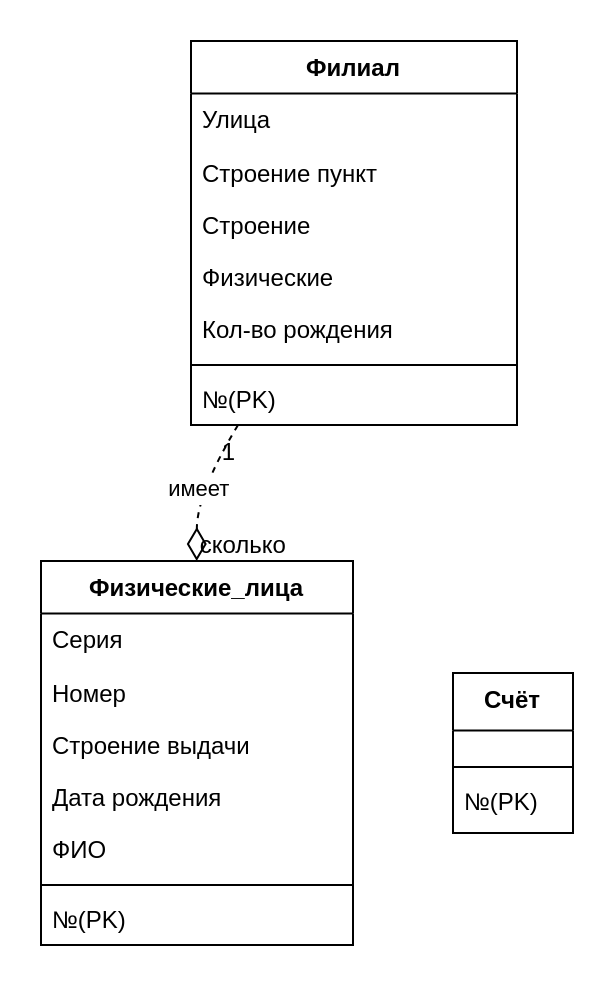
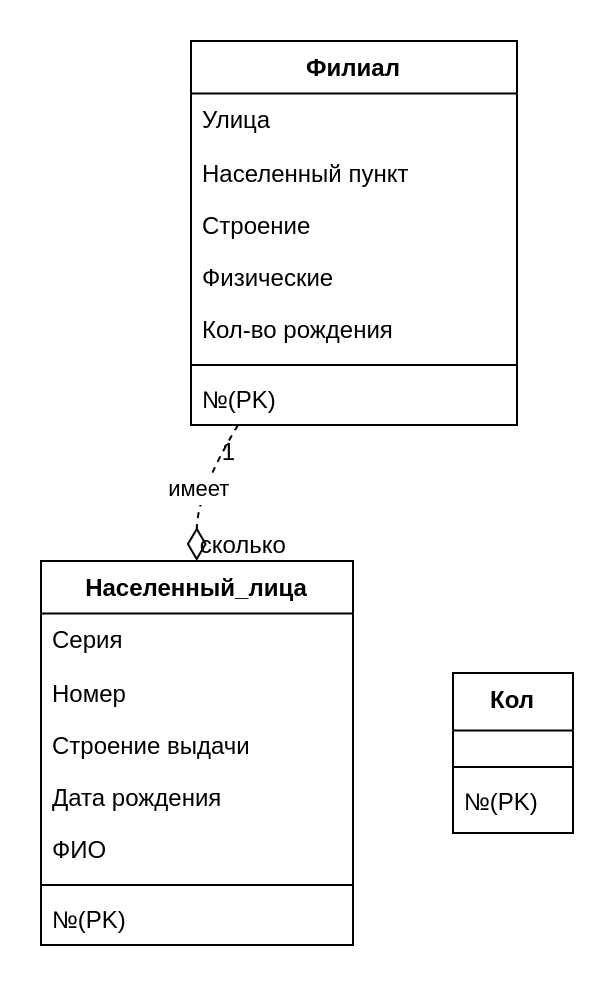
  <mxCell id="0" />
  <mxCell id="1" parent="0" />
  <mxCell id="2" value="Филиал" style="swimlane;fontStyle=1;align=center;verticalAlign=top;childLayout=stackLayout;horizontal=1;startSize=26.257;horizontalStack=0;resizeParent=1;resizeParentMax=0;resizeLast=0;collapsible=0;marginBottom=0;" vertex="1" parent="1"><mxGeometry x="95" y="20" width="163" height="192" as="geometry" /></mxCell>
  <mxCell id="3" value="Улица" style="text;strokeColor=none;fillColor=none;align=left;verticalAlign=top;spacingLeft=4;spacingRight=4;overflow=hidden;rotatable=0;points=[[0,0.5],[1,0.5]];portConstraint=eastwest;" vertex="1" parent="2"><mxGeometry y="26" width="163" height="26" as="geometry" /></mxCell>
- <mxCell id="4" value="Строение пункт" style="text;strokeColor=none;fillColor=none;align=left;verticalAlign=top;spacingLeft=4;spacingRight=4;overflow=hidden;rotatable=0;points=[[0,0.5],[1,0.5]];portConstraint=eastwest;" vertex="1" parent="2"><mxGeometry y="53" width="163" height="26" as="geometry" /></mxCell>
+ <mxCell id="4" value="Населенный пункт" style="text;strokeColor=none;fillColor=none;align=left;verticalAlign=top;spacingLeft=4;spacingRight=4;overflow=hidden;rotatable=0;points=[[0,0.5],[1,0.5]];portConstraint=eastwest;" vertex="1" parent="2"><mxGeometry y="53" width="163" height="26" as="geometry" /></mxCell>
  <mxCell id="5" value="Строение" style="text;strokeColor=none;fillColor=none;align=left;verticalAlign=top;spacingLeft=4;spacingRight=4;overflow=hidden;rotatable=0;points=[[0,0.5],[1,0.5]];portConstraint=eastwest;" vertex="1" parent="2"><mxGeometry y="79" width="163" height="26" as="geometry" /></mxCell>
  <mxCell id="6" value="Физические" style="text;strokeColor=none;fillColor=none;align=left;verticalAlign=top;spacingLeft=4;spacingRight=4;overflow=hidden;rotatable=0;points=[[0,0.5],[1,0.5]];portConstraint=eastwest;" vertex="1" parent="2"><mxGeometry y="105" width="163" height="26" as="geometry" /></mxCell>
  <mxCell id="7" value="Кол-во рождения" style="text;strokeColor=none;fillColor=none;align=left;verticalAlign=top;spacingLeft=4;spacingRight=4;overflow=hidden;rotatable=0;points=[[0,0.5],[1,0.5]];portConstraint=eastwest;" vertex="1" parent="2"><mxGeometry y="131" width="163" height="26" as="geometry" /></mxCell>
  <mxCell id="8" style="line;strokeWidth=1;fillColor=none;align=left;verticalAlign=middle;spacingTop=-1;spacingLeft=3;spacingRight=3;rotatable=0;labelPosition=right;points=[];portConstraint=eastwest;strokeColor=inherit;" vertex="1" parent="2"><mxGeometry y="158" width="163" height="8" as="geometry" /></mxCell>
  <mxCell id="9" value="№(PK)" style="text;strokeColor=none;fillColor=none;align=left;verticalAlign=top;spacingLeft=4;spacingRight=4;overflow=hidden;rotatable=0;points=[[0,0.5],[1,0.5]];portConstraint=eastwest;" vertex="1" parent="2"><mxGeometry y="166" width="163" height="26" as="geometry" /></mxCell>
- <mxCell id="10" value="Физические_лица" style="swimlane;fontStyle=1;align=center;verticalAlign=top;childLayout=stackLayout;horizontal=1;startSize=26.257;horizontalStack=0;resizeParent=1;resizeParentMax=0;resizeLast=0;collapsible=0;marginBottom=0;" vertex="1" parent="1"><mxGeometry x="20" y="280" width="156" height="192" as="geometry" /></mxCell>
+ <mxCell id="10" value="Населенный_лица" style="swimlane;fontStyle=1;align=center;verticalAlign=top;childLayout=stackLayout;horizontal=1;startSize=26.257;horizontalStack=0;resizeParent=1;resizeParentMax=0;resizeLast=0;collapsible=0;marginBottom=0;" vertex="1" parent="1"><mxGeometry x="20" y="280" width="156" height="192" as="geometry" /></mxCell>
  <mxCell id="11" value="Серия" style="text;strokeColor=none;fillColor=none;align=left;verticalAlign=top;spacingLeft=4;spacingRight=4;overflow=hidden;rotatable=0;points=[[0,0.5],[1,0.5]];portConstraint=eastwest;" vertex="1" parent="10"><mxGeometry y="26" width="156" height="26" as="geometry" /></mxCell>
  <mxCell id="12" value="Номер" style="text;strokeColor=none;fillColor=none;align=left;verticalAlign=top;spacingLeft=4;spacingRight=4;overflow=hidden;rotatable=0;points=[[0,0.5],[1,0.5]];portConstraint=eastwest;" vertex="1" parent="10"><mxGeometry y="53" width="156" height="26" as="geometry" /></mxCell>
  <mxCell id="13" value="Строение выдачи" style="text;strokeColor=none;fillColor=none;align=left;verticalAlign=top;spacingLeft=4;spacingRight=4;overflow=hidden;rotatable=0;points=[[0,0.5],[1,0.5]];portConstraint=eastwest;" vertex="1" parent="10"><mxGeometry y="79" width="156" height="26" as="geometry" /></mxCell>
  <mxCell id="14" value="Дата рождения" style="text;strokeColor=none;fillColor=none;align=left;verticalAlign=top;spacingLeft=4;spacingRight=4;overflow=hidden;rotatable=0;points=[[0,0.5],[1,0.5]];portConstraint=eastwest;" vertex="1" parent="10"><mxGeometry y="105" width="156" height="26" as="geometry" /></mxCell>
  <mxCell id="15" value="ФИО" style="text;strokeColor=none;fillColor=none;align=left;verticalAlign=top;spacingLeft=4;spacingRight=4;overflow=hidden;rotatable=0;points=[[0,0.5],[1,0.5]];portConstraint=eastwest;" vertex="1" parent="10"><mxGeometry y="131" width="156" height="26" as="geometry" /></mxCell>
  <mxCell id="16" style="line;strokeWidth=1;fillColor=none;align=left;verticalAlign=middle;spacingTop=-1;spacingLeft=3;spacingRight=3;rotatable=0;labelPosition=right;points=[];portConstraint=eastwest;strokeColor=inherit;" vertex="1" parent="10"><mxGeometry y="158" width="156" height="8" as="geometry" /></mxCell>
  <mxCell id="17" value="№(PK)" style="text;strokeColor=none;fillColor=none;align=left;verticalAlign=top;spacingLeft=4;spacingRight=4;overflow=hidden;rotatable=0;points=[[0,0.5],[1,0.5]];portConstraint=eastwest;" vertex="1" parent="10"><mxGeometry y="166" width="156" height="26" as="geometry" /></mxCell>
- <mxCell id="18" value="Счёт" style="swimlane;fontStyle=1;align=center;verticalAlign=top;childLayout=stackLayout;horizontal=1;startSize=28.72;horizontalStack=0;resizeParent=1;resizeParentMax=0;resizeLast=0;collapsible=0;marginBottom=0;" vertex="1" parent="1"><mxGeometry x="226" y="336" width="60" height="80" as="geometry" /></mxCell>
+ <mxCell id="18" value="Кол" style="swimlane;fontStyle=1;align=center;verticalAlign=top;childLayout=stackLayout;horizontal=1;startSize=28.72;horizontalStack=0;resizeParent=1;resizeParentMax=0;resizeLast=0;collapsible=0;marginBottom=0;" vertex="1" parent="1"><mxGeometry x="226" y="336" width="60" height="80" as="geometry" /></mxCell>
  <mxCell id="19" style="line;strokeWidth=1;fillColor=none;align=left;verticalAlign=middle;spacingTop=-1;spacingLeft=3;spacingRight=3;rotatable=0;labelPosition=right;points=[];portConstraint=eastwest;strokeColor=inherit;" vertex="1" parent="18"><mxGeometry y="43" width="60" height="8" as="geometry" /></mxCell>
  <mxCell id="20" value="№(PK)" style="text;strokeColor=none;fillColor=none;align=left;verticalAlign=top;spacingLeft=4;spacingRight=4;overflow=hidden;rotatable=0;points=[[0,0.5],[1,0.5]];portConstraint=eastwest;" vertex="1" parent="18"><mxGeometry y="51" width="60" height="29" as="geometry" /></mxCell>
  <mxCell id="21" value="имеет" style="curved=1;startArrow=none;endArrow=diamondThin;endSize=14;endFill=0;exitX=0.145;exitY=0.999;entryX=0.499;entryY=0.001;dashed=1;" edge="1" parent="1" source="2" target="10"><mxGeometry relative="1" as="geometry"><Array as="points"><mxPoint x="98" y="246" /></Array></mxGeometry></mxCell>
  <mxCell id="22" value="1" style="edgeLabel;resizable=0;labelBackgroundColor=none;fontSize=12;align=right;verticalAlign=top;" vertex="1" parent="21"><mxGeometry x="-1" relative="1" as="geometry" /></mxCell>
  <mxCell id="23" value="сколько" style="edgeLabel;resizable=0;labelBackgroundColor=none;fontSize=12;align=left;verticalAlign=bottom;" vertex="1" parent="21"><mxGeometry x="1" relative="1" as="geometry" /></mxCell>
